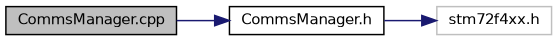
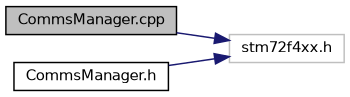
  digraph {
    rankdir=LR
    node [color=black fillcolor=white fontname=Helvetica fontsize=10 shape=record style=filled]
    edge [color=midnightblue fontname=Helvetica fontsize=10 labelfontname=Helvetica labelfontsize=10 style=solid]
    n1 [fillcolor=grey75 fontcolor=black height=0.2 label="CommsManager.cpp" width=0.4]
    n2 [height=0.2 label="CommsManager.h" width=0.4]
    n3 [color=grey75 height=0.2 label="stm72f4xx.h" width=0.4]
-   n1 -> n2
+   n1 -> n3
    n2 -> n3
  }
